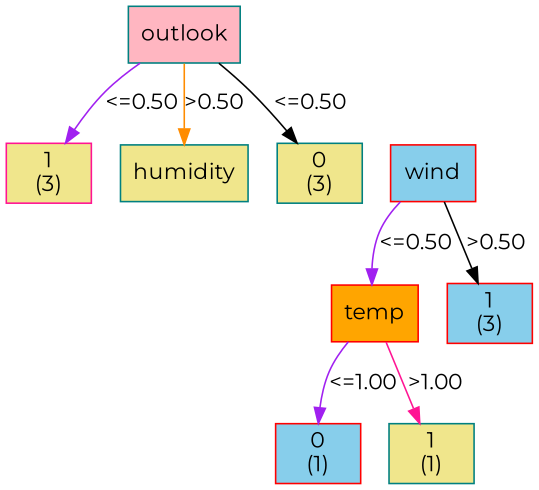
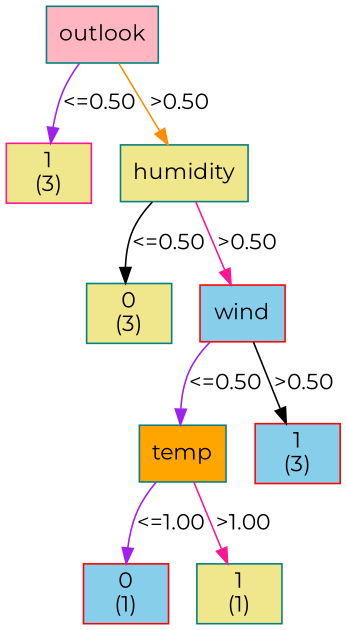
  digraph {
    fontname=Montserrat
    node [color=teal fillcolor=khaki fontname=Montserrat shape=box style=filled weight=2]
    edge [color=purple fontname=Montserrat]
    n1 [fillcolor=lightpink label="outlook\n" weight=1]
    n2 [color=deeppink label="1\n(3)\n"]
    n3 [label="humidity\n"]
    n4 [label="0\n(3)\n" weight=3]
    n5 [color=red fillcolor=skyblue label="wind\n" weight=3]
-   n6 [color=red fillcolor=orange label="temp\n" weight=4]
+   n6 [fillcolor=orange label="temp\n" weight=4]
    n7 [color=red fillcolor=skyblue label="1\n(3)\n" weight=4]
    n8 [color=red fillcolor=skyblue label="0\n(1)\n" weight=5]
    n9 [label="1\n(1)\n" weight=5]
    subgraph sub_1 {
      rank=same
      n1
    }
    subgraph sub_2 {
      rank=same
      n2
      n3
    }
    subgraph sub_3 {
      rank=same
      n4
      n5
    }
    subgraph sub_4 {
      rank=same
      n6
      n7
    }
    subgraph sub_5 {
      rank=same
      n8
      n9
    }
    n1 -> n2 [label="<=0.50"]
    n1 -> n3 [color=darkorange label=">0.50"]
-   n1 -> n4 [color=black label="<=0.50"]
+   n3 -> n4 [color=black label="<=0.50"]
+   n3 -> n5 [color=deeppink label=">0.50"]
    n5 -> n6 [label="<=0.50"]
    n5 -> n7 [color=black label=">0.50"]
    n6 -> n8 [label="<=1.00"]
    n6 -> n9 [color=deeppink label=">1.00"]
  }
